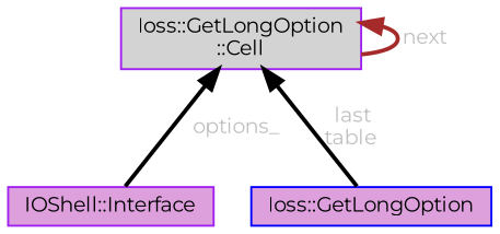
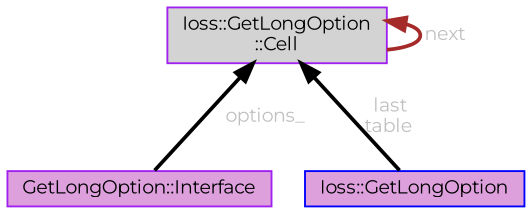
  digraph {
    fontname=Montserrat
    node [color=purple fillcolor=plum fontname=Montserrat fontsize=10 shape=box style=filled]
    edge [color=black dir=back fontcolor=grey fontname=Montserrat fontsize=10 labelfontname=Helvetica labelfontsize=10 style=bold]
-   n1 [fontcolor=black height=0.2 label="IOShell::Interface" width=0.4]
+   n1 [fontcolor=black height=0.2 label="GetLongOption::Interface" width=0.4]
    n2 [color=blue height=0.2 label="Ioss::GetLongOption" width=0.4]
    n3 [fillcolor=lightgrey height=0.2 label="Ioss::GetLongOption\l::Cell" width=0.4]
    n3 -> n1 [label=" options_"]
    n3 -> n2 [label=" last\ntable"]
    n3 -> n3 [color=brown label=" next"]
  }
